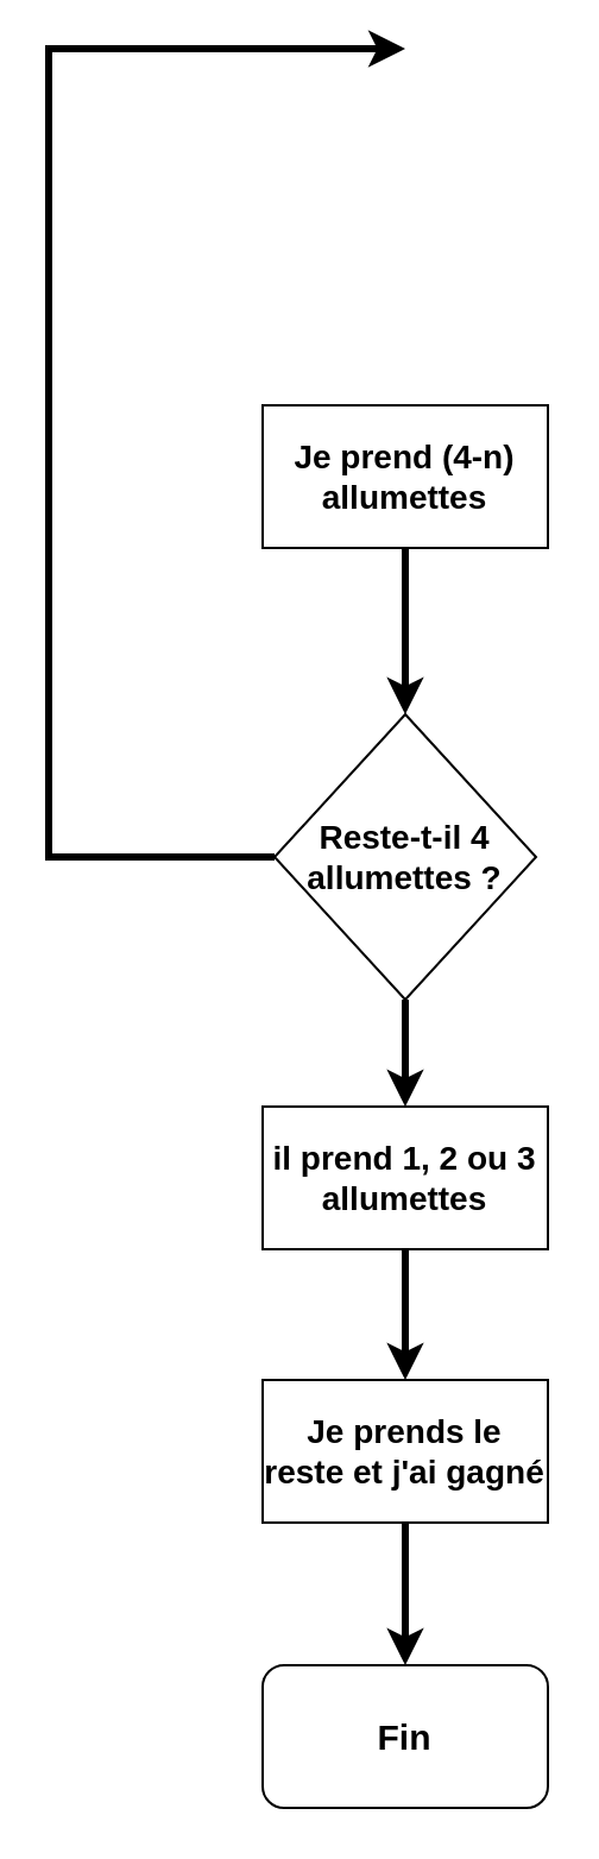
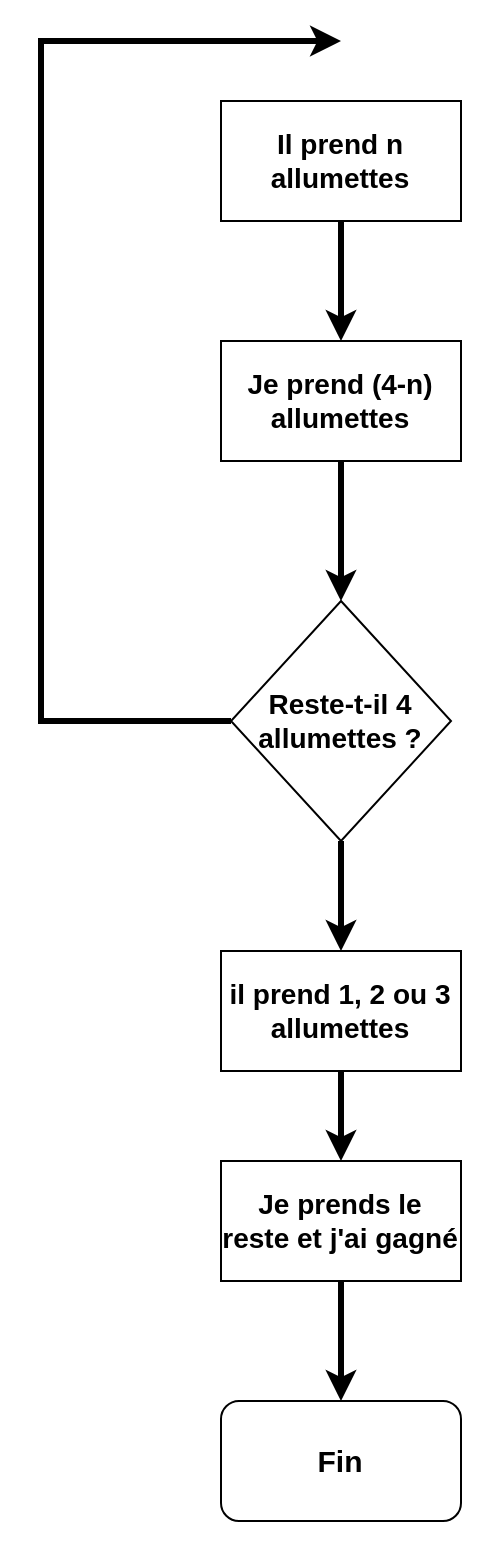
  <mxCell id="0" />
  <mxCell id="1" parent="0" />
+ <mxCell id="2" value="&lt;font style=&quot;font-size: 14px;&quot;&gt;&lt;b&gt;Il prend n allumettes&lt;/b&gt;&lt;/font&gt;" style="rounded=0;whiteSpace=wrap;html=1;" vertex="1" parent="1"><mxGeometry x="110" y="50" width="120" height="60" as="geometry" /></mxCell>
  <mxCell id="3" value="&lt;font style=&quot;font-size: 14px;&quot;&gt;&lt;b&gt;Je prend (4-n) allumettes&lt;/b&gt;&lt;/font&gt;" style="rounded=0;whiteSpace=wrap;html=1;" vertex="1" parent="1"><mxGeometry x="110" y="170" width="120" height="60" as="geometry" /></mxCell>
  <mxCell id="4" value="&lt;b&gt;Reste-t-il 4 allumettes ?&lt;/b&gt;" style="rhombus;whiteSpace=wrap;html=1;fontSize=14;" vertex="1" parent="1"><mxGeometry x="115" y="300" width="110" height="120" as="geometry" /></mxCell>
- <mxCell id="5" value="&lt;font style=&quot;font-size: 14px;&quot;&gt;&lt;b&gt;il prend 1, 2 ou 3 allumettes&lt;br&gt;&lt;/b&gt;&lt;/font&gt;" style="rounded=0;whiteSpace=wrap;html=1;" vertex="1" parent="1"><mxGeometry x="110" y="465" width="120" height="60" as="geometry" /></mxCell>
+ <mxCell id="5" value="&lt;font style=&quot;font-size: 14px;&quot;&gt;&lt;b&gt;il prend 1, 2 ou 3 allumettes&lt;br&gt;&lt;/b&gt;&lt;/font&gt;" style="rounded=0;whiteSpace=wrap;html=1;" vertex="1" parent="1"><mxGeometry x="110" y="475" width="120" height="60" as="geometry" /></mxCell>
  <mxCell id="6" value="&lt;font style=&quot;font-size: 14px;&quot;&gt;&lt;b&gt;Je prends le reste et j'ai gagné&lt;br&gt;&lt;/b&gt;&lt;/font&gt;" style="rounded=0;whiteSpace=wrap;html=1;" vertex="1" parent="1"><mxGeometry x="110" y="580" width="120" height="60" as="geometry" /></mxCell>
  <mxCell id="7" value="&lt;font style=&quot;font-size: 15px;&quot;&gt;&lt;b&gt;Fin&lt;/b&gt;&lt;/font&gt;" style="rounded=1;whiteSpace=wrap;html=1;" vertex="1" parent="1"><mxGeometry x="110" y="700" width="120" height="60" as="geometry" /></mxCell>
+ <mxCell id="8" value="" style="endArrow=classic;html=1;rounded=0;fontSize=14;exitX=0.5;exitY=1;exitDx=0;exitDy=0;strokeWidth=3;entryX=0.5;entryY=0;entryDx=0;entryDy=0;" edge="1" parent="1" source="2" target="3"><mxGeometry width="50" height="50" relative="1" as="geometry"><mxPoint x="180" y="0" as="sourcePoint" /><mxPoint x="180" y="60" as="targetPoint" /></mxGeometry></mxCell>
  <mxCell id="9" value="" style="endArrow=classic;html=1;rounded=0;fontSize=14;exitX=0.5;exitY=1;exitDx=0;exitDy=0;strokeWidth=3;entryX=0.5;entryY=0;entryDx=0;entryDy=0;" edge="1" parent="1" source="3" target="4"><mxGeometry width="50" height="50" relative="1" as="geometry"><mxPoint x="180" y="120" as="sourcePoint" /><mxPoint x="180" y="180" as="targetPoint" /></mxGeometry></mxCell>
  <mxCell id="10" value="" style="endArrow=classic;html=1;rounded=0;fontSize=14;exitX=0.5;exitY=1;exitDx=0;exitDy=0;strokeWidth=3;entryX=0.5;entryY=0;entryDx=0;entryDy=0;" edge="1" parent="1" source="4" target="5"><mxGeometry width="50" height="50" relative="1" as="geometry"><mxPoint x="180" y="240" as="sourcePoint" /><mxPoint x="170" y="460" as="targetPoint" /></mxGeometry></mxCell>
  <mxCell id="11" value="" style="endArrow=classic;html=1;rounded=0;fontSize=14;exitX=0.5;exitY=1;exitDx=0;exitDy=0;strokeWidth=3;entryX=0.5;entryY=0;entryDx=0;entryDy=0;" edge="1" parent="1" source="5" target="6"><mxGeometry width="50" height="50" relative="1" as="geometry"><mxPoint x="180" y="430" as="sourcePoint" /><mxPoint x="180" y="485" as="targetPoint" /></mxGeometry></mxCell>
  <mxCell id="12" value="" style="endArrow=classic;html=1;rounded=0;fontSize=14;exitX=0.5;exitY=1;exitDx=0;exitDy=0;strokeWidth=3;entryX=0.5;entryY=0;entryDx=0;entryDy=0;" edge="1" parent="1" source="6" target="7"><mxGeometry width="50" height="50" relative="1" as="geometry"><mxPoint x="180" y="545" as="sourcePoint" /><mxPoint x="182" y="590" as="targetPoint" /></mxGeometry></mxCell>
  <mxCell id="13" value="" style="endArrow=classic;html=1;rounded=0;strokeWidth=3;fontSize=14;exitX=0;exitY=0.5;exitDx=0;exitDy=0;" edge="1" parent="1" source="4"><mxGeometry width="50" height="50" relative="1" as="geometry"><mxPoint x="180" y="210" as="sourcePoint" /><mxPoint x="170" y="20" as="targetPoint" /><Array as="points"><mxPoint x="20" y="360" /><mxPoint x="20" y="20" /></Array></mxGeometry></mxCell>
